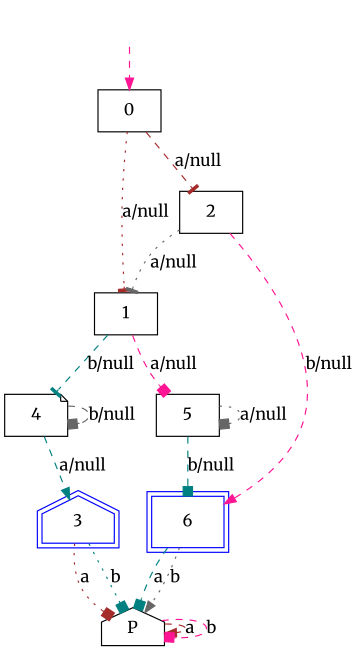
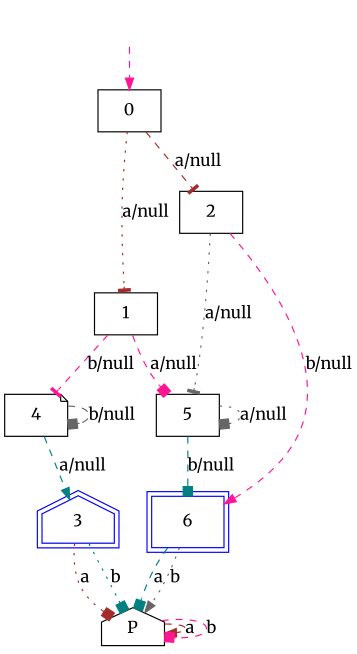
  digraph {
    fontname=Merriweather
    node [fontname=Merriweather shape=box]
    edge [arrowhead=box color=deeppink fontname=Merriweather style=dashed]
    begin [style=invisible shape=""]
    0
    1
    2
    4 [shape=note]
    5
    6 [color=blue peripheries=2]
    3 [color=blue peripheries=2 shape=house]
    P [shape=house]
    begin -> 0 [arrowhead=normal shape=polygone]
    0 -> 1 [arrowhead=tee color=brown label="a/null" style=dotted]
    0 -> 2 [arrowhead=tee color=brown label="a/null"]
-   1 -> 4 [arrowhead=tee color=teal label="b/null"]
+   1 -> 4 [arrowhead=tee label="b/null"]
    1 -> 5 [label="a/null"]
-   2 -> 1 [arrowhead=tee color=gray40 label="a/null" style=dotted]
+   2 -> 5 [arrowhead=tee color=gray40 label="a/null" style=dotted]
    2 -> 6 [arrowhead=normal label="b/null"]
    4 -> 4 [color=gray40 label="b/null"]
    4 -> 3 [arrowhead=normal color=teal label="a/null"]
    5 -> 5 [color=gray40 label="a/null" style=dotted]
    5 -> 6 [color=teal label="b/null"]
    6 -> P [color=teal label=a]
    6 -> P [arrowhead=normal color=gray40 label=b style=dotted]
    3 -> P [color=brown label=a style=dotted]
    3 -> P [color=teal label=b style=dotted]
    P -> P [arrowhead=normal color=brown label=a]
    P -> P [label=b]
  }
